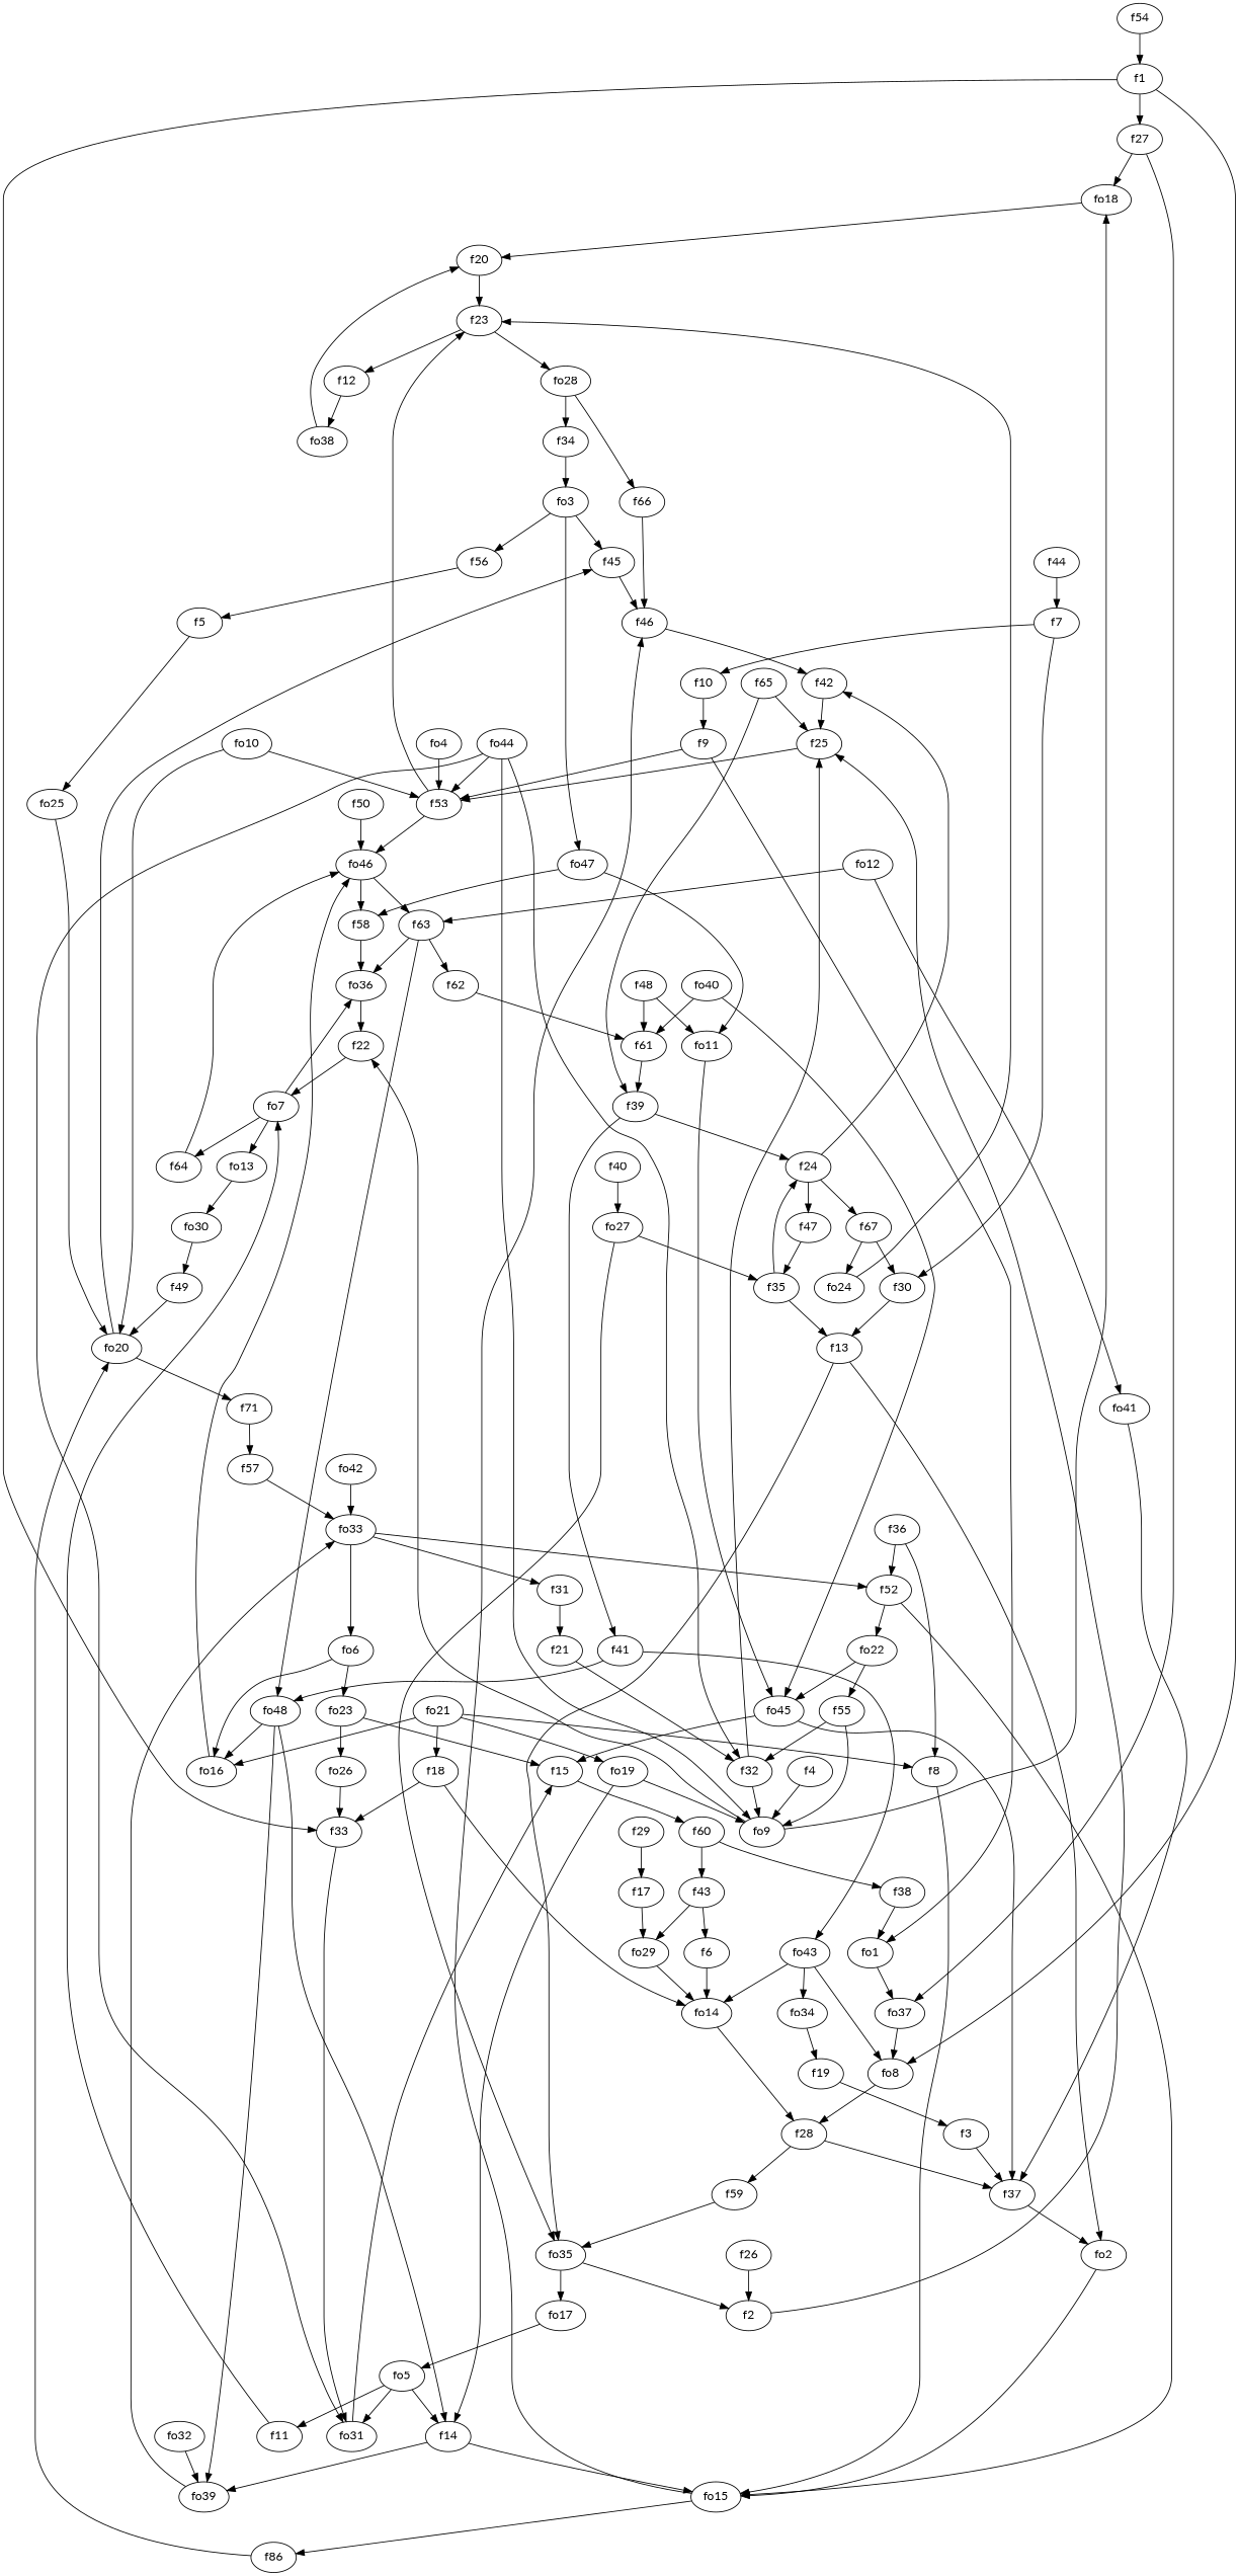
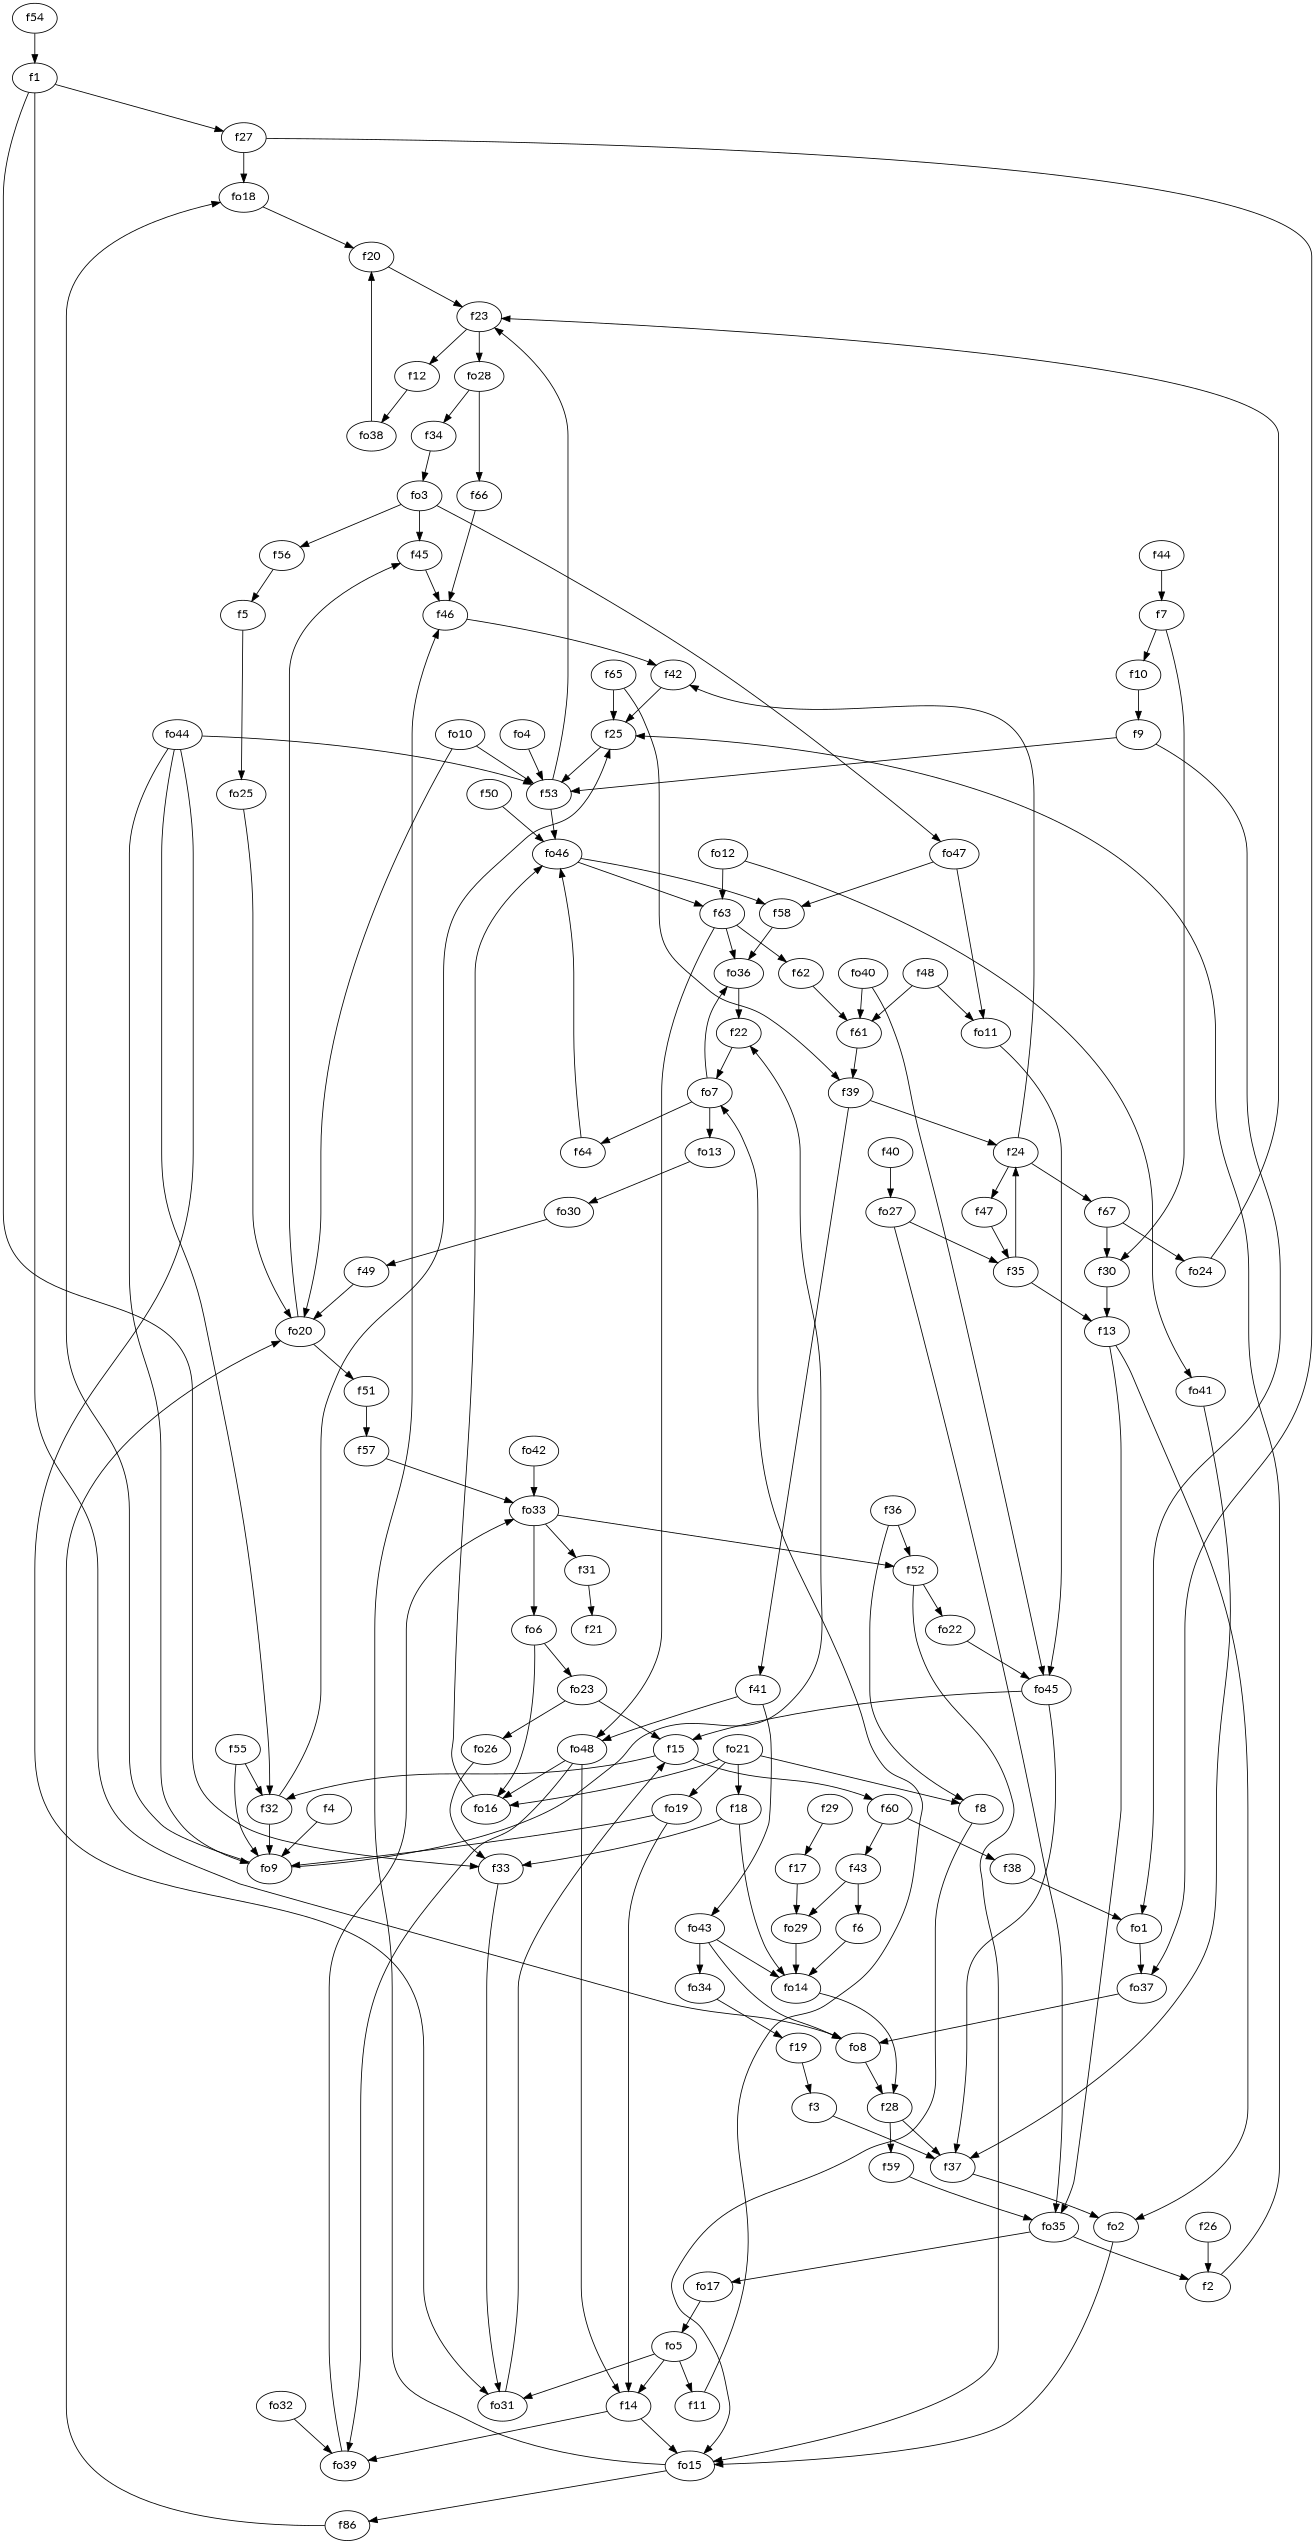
  strict digraph {
    fontname=Lato
    node [fontname=Lato]
    edge [fontname=Lato weight=2]
    f1
    f27
    f33
    fo8
    fo18
    fo37
    fo31
    f28
    f2
    f25
    f53
    f3
    f37
    fo2
    f4
    fo9
    f22
    f5
    fo25
    fo20
    f6
    fo14
    f7
    f10
    f30
    f9
    f13
    f8
    fo15
    n30 [label=f86]
    f46
    fo1
    f23
    fo46
    f11
    fo7
    fo36
    f64
    fo13
    f12
    fo38
    f20
    fo35
    fo17
    f14
    fo39
    fo33
    f15
    f60
    f38
    f43
    f45
-   f51 [label=f71]
+   f51
    f17
    fo29
    f18
    f19
    fo28
    f21
    f32
    f34
    f66
    f24
    f42
    f47
    f67
    f35
    fo24
    f26
    f59
    fo48
    fo16
    f29
    f31
    fo3
    f56
    fo47
    f36
    f52
    fo22
    f39
    f41
    fo43
    f40
    fo27
    fo34
    f44
    f48
    f61
    fo11
    fo45
    f49
    f50
    f58
    f63
    f57
    f55
    f54
    fo6
    f62
    f65
    fo4
    fo5
    fo23
    fo26
    fo30
    fo10
    fo12
    fo41
    fo19
    fo21
    fo32
    fo40
    fo42
    fo44
    f1 -> f27
    f1 -> f33
    f1 -> fo8
    f27 -> fo18
    f27 -> fo37
    f33 -> fo31
    fo8 -> f28
    fo18 -> f20
    fo37 -> fo8
    fo31 -> f15
    f28 -> f37
    f28 -> f59
    f2 -> f25
    f25 -> f53
    f53 -> f23
    f53 -> fo46
    f3 -> f37
    f37 -> fo2
    fo2 -> fo15
    f4 -> fo9
    fo9 -> fo18
    fo9 -> f22
    f22 -> fo7
    f5 -> fo25
    fo25 -> fo20
    fo20 -> f45
    fo20 -> f51
    f6 -> fo14
    fo14 -> f28
    f7 -> f10
    f7 -> f30
    f10 -> f9
    f30 -> f13
    f9 -> f53
    f9 -> fo1
    f13 -> fo2
    f13 -> fo35
    f8 -> fo15
    fo15 -> n30
    fo15 -> f46
    n30 -> fo20
    f46 -> f42
    fo1 -> fo37
    f23 -> f12
    f23 -> fo28
    fo46 -> f58
    fo46 -> f63
    f11 -> fo7
    fo7 -> fo36
    fo7 -> f64
    fo7 -> fo13
    fo36 -> f22
    f64 -> fo46
    fo13 -> fo30
    f12 -> fo38
    fo38 -> f20
    f20 -> f23
    fo35 -> f2
    fo35 -> fo17
    fo17 -> fo5
    f14 -> fo15
    f14 -> fo39
    fo39 -> fo33
    fo33 -> f31
    fo33 -> f52
    fo33 -> fo6
    f15 -> f60
    f60 -> f38
    f60 -> f43
    f38 -> fo1
    f43 -> f6
    f43 -> fo29
    f45 -> f46
    f51 -> f57
    f17 -> fo29
    fo29 -> fo14
    f18 -> f33
    f18 -> fo14
    f19 -> f3
    fo28 -> f34
    fo28 -> f66
-   f21 -> f32
+   f15 -> f32
    f32 -> f25
    f32 -> fo9
    f34 -> fo3
    f66 -> f46
    f24 -> f42
    f24 -> f47
    f24 -> f67
    f42 -> f25
    f47 -> f35
    f67 -> f30
    f67 -> fo24
    f35 -> f13
    f35 -> f24
    fo24 -> f23
    f26 -> f2
    f59 -> fo35
    fo48 -> f14
    fo48 -> fo39
    fo48 -> fo16
    fo16 -> fo46
    f29 -> f17
    f31 -> f21
    fo3 -> f45
    fo3 -> f56
    fo3 -> fo47
    f56 -> f5
    fo47 -> fo11
    fo47 -> f58
    f36 -> f8
    f36 -> f52
    f52 -> fo15
    f52 -> fo22
    fo22 -> fo45
-   fo22 -> f55
    f39 -> f24
    f39 -> f41
    f41 -> fo48
    f41 -> fo43
    fo43 -> fo8
    fo43 -> fo14
    fo43 -> fo34
    f40 -> fo27
    fo27 -> fo35
    fo27 -> f35
    fo34 -> f19
    f44 -> f7
    f48 -> f61
    f48 -> fo11
    f61 -> f39
    fo11 -> fo45
    fo45 -> f37
    fo45 -> f15
    f49 -> fo20
    f50 -> fo46
    f58 -> fo36
    f63 -> fo36
    f63 -> fo48
    f63 -> f62
    f57 -> fo33
    f55 -> fo9
    f55 -> f32
    f54 -> f1
    fo6 -> fo16
    fo6 -> fo23
    f62 -> f61
    f65 -> f25
    f65 -> f39
    fo4 -> f53
    fo5 -> fo31
    fo5 -> f11
    fo5 -> f14
    fo23 -> f15
    fo23 -> fo26
    fo26 -> f33
    fo30 -> f49
    fo10 -> f53
    fo10 -> fo20
    fo12 -> f63
    fo12 -> fo41
    fo41 -> f37
    fo19 -> fo9
    fo19 -> f14
    fo21 -> f8
    fo21 -> f18
    fo21 -> fo16
    fo21 -> fo19
    fo32 -> fo39
    fo40 -> f61
    fo40 -> fo45
    fo42 -> fo33
    fo44 -> fo31
    fo44 -> f53
    fo44 -> fo9
    fo44 -> f32
  }
